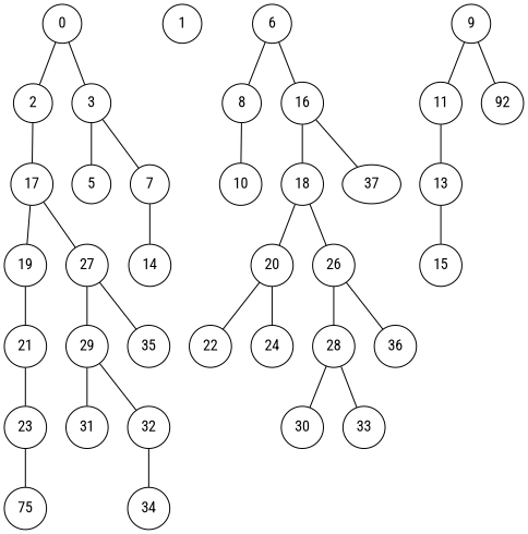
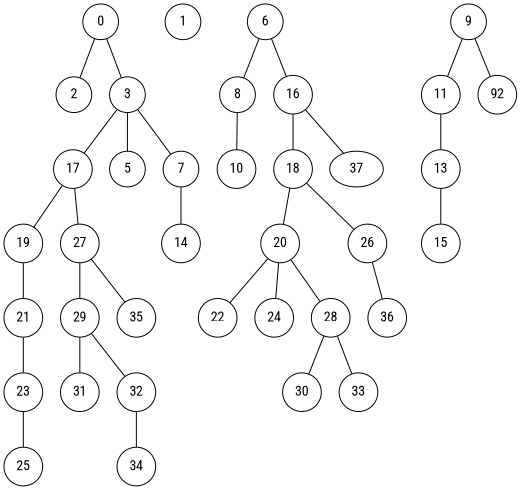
  graph {
    bgcolor=white
    fontname="Roboto Condensed"
    node [fontname="Roboto Condensed" shape=circle]
    edge [fontname="Roboto Condensed"]
    0
    2
    3
    17
    5
    7
    1
    19
    27
    14
    6
    8
    16
    10
    18
    37 [shape=""]
    9
    11
    n19 [label=92]
    13
    15
    20
    26
    21
    29
    35
    22
    24
    28
    36
    23
-   25 [label=75]
+   25
    30
    33
    31
    32
    34
    0 -- 2
    0 -- 3
-   2 -- 17
+   3 -- 17
    3 -- 5
    3 -- 7
    17 -- 19
    17 -- 27
    7 -- 14
    19 -- 21
    27 -- 29
    27 -- 35
    6 -- 8
    6 -- 16
    8 -- 10
    16 -- 18
    16 -- 37
    18 -- 20
    18 -- 26
    9 -- 11
    9 -- n19
    11 -- 13
    13 -- 15
    20 -- 22
    20 -- 24
-   26 -- 28
+   20 -- 28
    26 -- 36
    21 -- 23
    29 -- 31
    29 -- 32
    28 -- 30
    28 -- 33
    23 -- 25
    32 -- 34
  }
